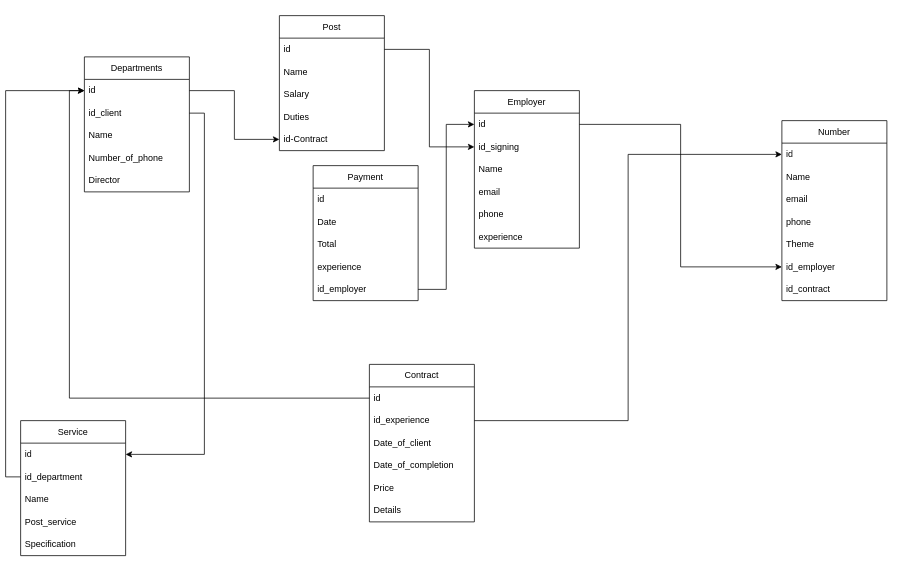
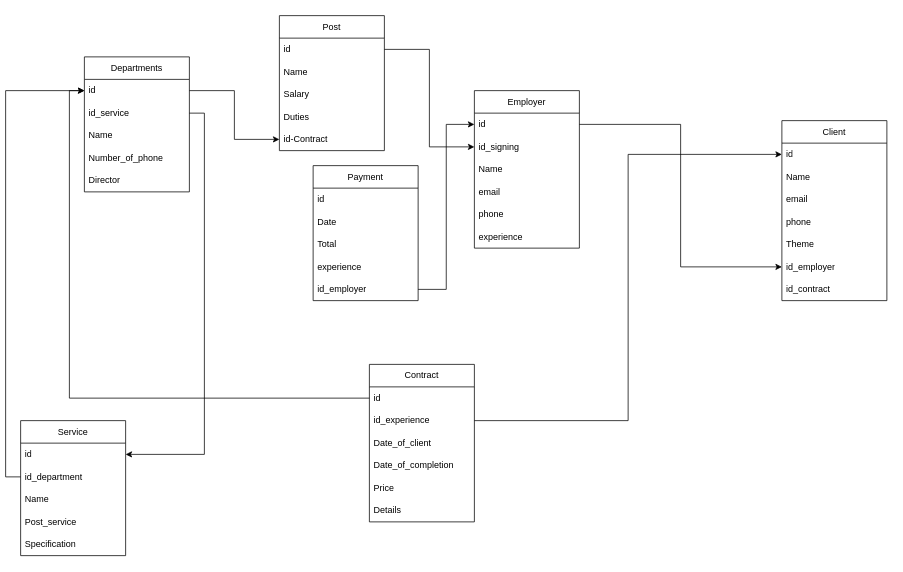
  <mxCell id="0" />
  <mxCell id="1" parent="0" />
  <mxCell id="2" value="Post" style="swimlane;fontStyle=0;childLayout=stackLayout;horizontal=1;startSize=30;horizontalStack=0;resizeParent=1;resizeParentMax=0;resizeLast=0;collapsible=1;marginBottom=0;whiteSpace=wrap;html=1;metaEdit=0;rounded=0;swimlaneLine=1;glass=0;shadow=0;noLabel=0;direction=east;fixDash=0;absoluteArcSize=0;" parent="1" vertex="1"><mxGeometry x="365" y="20" width="140" height="180" as="geometry" /></mxCell>
  <mxCell id="3" value="id" style="text;strokeColor=none;fillColor=none;align=left;verticalAlign=middle;spacingLeft=4;spacingRight=4;overflow=hidden;points=[[0,0.5],[1,0.5]];portConstraint=eastwest;rotatable=0;whiteSpace=wrap;html=1;" parent="2" vertex="1"><mxGeometry y="30" width="140" height="30" as="geometry" /></mxCell>
  <mxCell id="4" value="Name" style="text;strokeColor=none;fillColor=none;align=left;verticalAlign=middle;spacingLeft=4;spacingRight=4;overflow=hidden;points=[[0,0.5],[1,0.5]];portConstraint=eastwest;rotatable=0;whiteSpace=wrap;html=1;" parent="2" vertex="1"><mxGeometry y="60" width="140" height="30" as="geometry" /></mxCell>
  <mxCell id="5" value="Salary" style="text;strokeColor=none;fillColor=none;align=left;verticalAlign=middle;spacingLeft=4;spacingRight=4;overflow=hidden;points=[[0,0.5],[1,0.5]];portConstraint=eastwest;rotatable=0;whiteSpace=wrap;html=1;" parent="2" vertex="1"><mxGeometry y="90" width="140" height="30" as="geometry" /></mxCell>
  <mxCell id="6" value="Duties" style="text;strokeColor=none;fillColor=none;align=left;verticalAlign=middle;spacingLeft=4;spacingRight=4;overflow=hidden;points=[[0,0.5],[1,0.5]];portConstraint=eastwest;rotatable=0;whiteSpace=wrap;html=1;" parent="2" vertex="1"><mxGeometry y="120" width="140" height="30" as="geometry" /></mxCell>
  <mxCell id="7" value="id-Contract" style="text;strokeColor=none;fillColor=none;align=left;verticalAlign=middle;spacingLeft=4;spacingRight=4;overflow=hidden;points=[[0,0.5],[1,0.5]];portConstraint=eastwest;rotatable=0;whiteSpace=wrap;html=1;" parent="2" vertex="1"><mxGeometry y="150" width="140" height="30" as="geometry" /></mxCell>
  <mxCell id="8" value="Departments" style="swimlane;fontStyle=0;childLayout=stackLayout;horizontal=1;startSize=30;horizontalStack=0;resizeParent=1;resizeParentMax=0;resizeLast=0;collapsible=1;marginBottom=0;whiteSpace=wrap;html=1;metaEdit=0;rounded=0;swimlaneLine=1;glass=0;shadow=0;noLabel=0;direction=east;fixDash=0;absoluteArcSize=0;" parent="1" vertex="1"><mxGeometry x="105" y="75" width="140" height="180" as="geometry" /></mxCell>
  <mxCell id="9" value="id" style="text;strokeColor=none;fillColor=none;align=left;verticalAlign=middle;spacingLeft=4;spacingRight=4;overflow=hidden;points=[[0,0.5],[1,0.5]];portConstraint=eastwest;rotatable=0;whiteSpace=wrap;html=1;" parent="8" vertex="1"><mxGeometry y="30" width="140" height="30" as="geometry" /></mxCell>
- <mxCell id="10" value="id_client" style="text;strokeColor=none;fillColor=none;align=left;verticalAlign=middle;spacingLeft=4;spacingRight=4;overflow=hidden;points=[[0,0.5],[1,0.5]];portConstraint=eastwest;rotatable=0;whiteSpace=wrap;html=1;" vertex="1" parent="8"><mxGeometry y="60" width="140" height="30" as="geometry" /></mxCell>
+ <mxCell id="10" value="id_service" style="text;strokeColor=none;fillColor=none;align=left;verticalAlign=middle;spacingLeft=4;spacingRight=4;overflow=hidden;points=[[0,0.5],[1,0.5]];portConstraint=eastwest;rotatable=0;whiteSpace=wrap;html=1;" vertex="1" parent="8"><mxGeometry y="60" width="140" height="30" as="geometry" /></mxCell>
  <mxCell id="11" value="Name" style="text;strokeColor=none;fillColor=none;align=left;verticalAlign=middle;spacingLeft=4;spacingRight=4;overflow=hidden;points=[[0,0.5],[1,0.5]];portConstraint=eastwest;rotatable=0;whiteSpace=wrap;html=1;" parent="8" vertex="1"><mxGeometry y="90" width="140" height="30" as="geometry" /></mxCell>
  <mxCell id="12" value="Number_of_phone" style="text;strokeColor=none;fillColor=none;align=left;verticalAlign=middle;spacingLeft=4;spacingRight=4;overflow=hidden;points=[[0,0.5],[1,0.5]];portConstraint=eastwest;rotatable=0;whiteSpace=wrap;html=1;" parent="8" vertex="1"><mxGeometry y="120" width="140" height="30" as="geometry" /></mxCell>
  <mxCell id="13" value="Director" style="text;strokeColor=none;fillColor=none;align=left;verticalAlign=middle;spacingLeft=4;spacingRight=4;overflow=hidden;points=[[0,0.5],[1,0.5]];portConstraint=eastwest;rotatable=0;whiteSpace=wrap;html=1;" parent="8" vertex="1"><mxGeometry y="150" width="140" height="30" as="geometry" /></mxCell>
  <mxCell id="14" value="Service" style="swimlane;fontStyle=0;childLayout=stackLayout;horizontal=1;startSize=30;horizontalStack=0;resizeParent=1;resizeParentMax=0;resizeLast=0;collapsible=1;marginBottom=0;whiteSpace=wrap;html=1;" parent="1" vertex="1"><mxGeometry x="20" y="560" width="140" height="180" as="geometry" /></mxCell>
  <mxCell id="15" value="id" style="text;strokeColor=none;fillColor=none;align=left;verticalAlign=middle;spacingLeft=4;spacingRight=4;overflow=hidden;points=[[0,0.5],[1,0.5]];portConstraint=eastwest;rotatable=0;whiteSpace=wrap;html=1;" parent="14" vertex="1"><mxGeometry y="30" width="140" height="30" as="geometry" /></mxCell>
  <mxCell id="16" value="id_department" style="text;strokeColor=none;fillColor=none;align=left;verticalAlign=middle;spacingLeft=4;spacingRight=4;overflow=hidden;points=[[0,0.5],[1,0.5]];portConstraint=eastwest;rotatable=0;whiteSpace=wrap;html=1;" vertex="1" parent="14"><mxGeometry y="60" width="140" height="30" as="geometry" /></mxCell>
  <mxCell id="17" value="Name" style="text;strokeColor=none;fillColor=none;align=left;verticalAlign=middle;spacingLeft=4;spacingRight=4;overflow=hidden;points=[[0,0.5],[1,0.5]];portConstraint=eastwest;rotatable=0;whiteSpace=wrap;html=1;" vertex="1" parent="14"><mxGeometry y="90" width="140" height="30" as="geometry" /></mxCell>
  <mxCell id="18" value="Post_service" style="text;strokeColor=none;fillColor=none;align=left;verticalAlign=middle;spacingLeft=4;spacingRight=4;overflow=hidden;points=[[0,0.5],[1,0.5]];portConstraint=eastwest;rotatable=0;whiteSpace=wrap;html=1;" vertex="1" parent="14"><mxGeometry y="120" width="140" height="30" as="geometry" /></mxCell>
  <mxCell id="19" value="Specification" style="text;strokeColor=none;fillColor=none;align=left;verticalAlign=middle;spacingLeft=4;spacingRight=4;overflow=hidden;points=[[0,0.5],[1,0.5]];portConstraint=eastwest;rotatable=0;whiteSpace=wrap;html=1;" vertex="1" parent="14"><mxGeometry y="150" width="140" height="30" as="geometry" /></mxCell>
  <mxCell id="20" value="Contract" style="swimlane;fontStyle=0;childLayout=stackLayout;horizontal=1;startSize=30;horizontalStack=0;resizeParent=1;resizeParentMax=0;resizeLast=0;collapsible=1;marginBottom=0;whiteSpace=wrap;html=1;" parent="1" vertex="1"><mxGeometry x="485" y="485" width="140" height="210" as="geometry" /></mxCell>
  <mxCell id="21" value="id" style="text;strokeColor=none;fillColor=none;align=left;verticalAlign=middle;spacingLeft=4;spacingRight=4;overflow=hidden;points=[[0,0.5],[1,0.5]];portConstraint=eastwest;rotatable=0;whiteSpace=wrap;html=1;" parent="20" vertex="1"><mxGeometry y="30" width="140" height="30" as="geometry" /></mxCell>
  <mxCell id="22" value="id_experience" style="text;strokeColor=none;fillColor=none;align=left;verticalAlign=middle;spacingLeft=4;spacingRight=4;overflow=hidden;points=[[0,0.5],[1,0.5]];portConstraint=eastwest;rotatable=0;whiteSpace=wrap;html=1;" parent="20" vertex="1"><mxGeometry y="60" width="140" height="30" as="geometry" /></mxCell>
  <mxCell id="23" value="Date_of_client" style="text;strokeColor=none;fillColor=none;align=left;verticalAlign=middle;spacingLeft=4;spacingRight=4;overflow=hidden;points=[[0,0.5],[1,0.5]];portConstraint=eastwest;rotatable=0;whiteSpace=wrap;html=1;" parent="20" vertex="1"><mxGeometry y="90" width="140" height="30" as="geometry" /></mxCell>
  <mxCell id="24" value="Date_of_completion" style="text;strokeColor=none;fillColor=none;align=left;verticalAlign=middle;spacingLeft=4;spacingRight=4;overflow=hidden;points=[[0,0.5],[1,0.5]];portConstraint=eastwest;rotatable=0;whiteSpace=wrap;html=1;" vertex="1" parent="20"><mxGeometry y="120" width="140" height="30" as="geometry" /></mxCell>
  <mxCell id="25" value="Price" style="text;strokeColor=none;fillColor=none;align=left;verticalAlign=middle;spacingLeft=4;spacingRight=4;overflow=hidden;points=[[0,0.5],[1,0.5]];portConstraint=eastwest;rotatable=0;whiteSpace=wrap;html=1;" parent="20" vertex="1"><mxGeometry y="150" width="140" height="30" as="geometry" /></mxCell>
  <mxCell id="26" value="Details" style="text;strokeColor=none;fillColor=none;align=left;verticalAlign=middle;spacingLeft=4;spacingRight=4;overflow=hidden;points=[[0,0.5],[1,0.5]];portConstraint=eastwest;rotatable=0;whiteSpace=wrap;html=1;" vertex="1" parent="20"><mxGeometry y="180" width="140" height="30" as="geometry" /></mxCell>
- <mxCell id="27" value="Number" style="swimlane;fontStyle=0;childLayout=stackLayout;horizontal=1;startSize=30;horizontalStack=0;resizeParent=1;resizeParentMax=0;resizeLast=0;collapsible=1;marginBottom=0;whiteSpace=wrap;html=1;metaEdit=0;rounded=0;swimlaneLine=1;glass=0;shadow=0;noLabel=0;direction=east;fixDash=0;absoluteArcSize=0;" vertex="1" parent="1"><mxGeometry x="1035" y="160" width="140" height="240" as="geometry" /></mxCell>
+ <mxCell id="27" value="Client" style="swimlane;fontStyle=0;childLayout=stackLayout;horizontal=1;startSize=30;horizontalStack=0;resizeParent=1;resizeParentMax=0;resizeLast=0;collapsible=1;marginBottom=0;whiteSpace=wrap;html=1;metaEdit=0;rounded=0;swimlaneLine=1;glass=0;shadow=0;noLabel=0;direction=east;fixDash=0;absoluteArcSize=0;" vertex="1" parent="1"><mxGeometry x="1035" y="160" width="140" height="240" as="geometry" /></mxCell>
  <mxCell id="28" value="id" style="text;strokeColor=none;fillColor=none;align=left;verticalAlign=middle;spacingLeft=4;spacingRight=4;overflow=hidden;points=[[0,0.5],[1,0.5]];portConstraint=eastwest;rotatable=0;whiteSpace=wrap;html=1;" vertex="1" parent="27"><mxGeometry y="30" width="140" height="30" as="geometry" /></mxCell>
  <mxCell id="29" value="Name" style="text;strokeColor=none;fillColor=none;align=left;verticalAlign=middle;spacingLeft=4;spacingRight=4;overflow=hidden;points=[[0,0.5],[1,0.5]];portConstraint=eastwest;rotatable=0;whiteSpace=wrap;html=1;" vertex="1" parent="27"><mxGeometry y="60" width="140" height="30" as="geometry" /></mxCell>
  <mxCell id="30" value="email" style="text;strokeColor=none;fillColor=none;align=left;verticalAlign=middle;spacingLeft=4;spacingRight=4;overflow=hidden;points=[[0,0.5],[1,0.5]];portConstraint=eastwest;rotatable=0;whiteSpace=wrap;html=1;" vertex="1" parent="27"><mxGeometry y="90" width="140" height="30" as="geometry" /></mxCell>
  <mxCell id="31" value="phone" style="text;strokeColor=none;fillColor=none;align=left;verticalAlign=middle;spacingLeft=4;spacingRight=4;overflow=hidden;points=[[0,0.5],[1,0.5]];portConstraint=eastwest;rotatable=0;whiteSpace=wrap;html=1;" vertex="1" parent="27"><mxGeometry y="120" width="140" height="30" as="geometry" /></mxCell>
  <mxCell id="32" value="Theme" style="text;strokeColor=none;fillColor=none;align=left;verticalAlign=middle;spacingLeft=4;spacingRight=4;overflow=hidden;points=[[0,0.5],[1,0.5]];portConstraint=eastwest;rotatable=0;whiteSpace=wrap;html=1;" vertex="1" parent="27"><mxGeometry y="150" width="140" height="30" as="geometry" /></mxCell>
  <mxCell id="33" value="id_employer" style="text;strokeColor=none;fillColor=none;align=left;verticalAlign=middle;spacingLeft=4;spacingRight=4;overflow=hidden;points=[[0,0.5],[1,0.5]];portConstraint=eastwest;rotatable=0;whiteSpace=wrap;html=1;" vertex="1" parent="27"><mxGeometry y="180" width="140" height="30" as="geometry" /></mxCell>
  <mxCell id="34" value="id_contract" style="text;strokeColor=none;fillColor=none;align=left;verticalAlign=middle;spacingLeft=4;spacingRight=4;overflow=hidden;points=[[0,0.5],[1,0.5]];portConstraint=eastwest;rotatable=0;whiteSpace=wrap;html=1;" vertex="1" parent="27"><mxGeometry y="210" width="140" height="30" as="geometry" /></mxCell>
  <mxCell id="35" value="Employer" style="swimlane;fontStyle=0;childLayout=stackLayout;horizontal=1;startSize=30;horizontalStack=0;resizeParent=1;resizeParentMax=0;resizeLast=0;collapsible=1;marginBottom=0;whiteSpace=wrap;html=1;metaEdit=0;rounded=0;swimlaneLine=1;glass=0;shadow=0;noLabel=0;direction=east;fixDash=0;absoluteArcSize=0;" vertex="1" parent="1"><mxGeometry x="625" y="120" width="140" height="210" as="geometry" /></mxCell>
  <mxCell id="36" value="id" style="text;strokeColor=none;fillColor=none;align=left;verticalAlign=middle;spacingLeft=4;spacingRight=4;overflow=hidden;points=[[0,0.5],[1,0.5]];portConstraint=eastwest;rotatable=0;whiteSpace=wrap;html=1;" vertex="1" parent="35"><mxGeometry y="30" width="140" height="30" as="geometry" /></mxCell>
  <mxCell id="37" value="id_signing" style="text;strokeColor=none;fillColor=none;align=left;verticalAlign=middle;spacingLeft=4;spacingRight=4;overflow=hidden;points=[[0,0.5],[1,0.5]];portConstraint=eastwest;rotatable=0;whiteSpace=wrap;html=1;" vertex="1" parent="35"><mxGeometry y="60" width="140" height="30" as="geometry" /></mxCell>
  <mxCell id="38" value="Name" style="text;strokeColor=none;fillColor=none;align=left;verticalAlign=middle;spacingLeft=4;spacingRight=4;overflow=hidden;points=[[0,0.5],[1,0.5]];portConstraint=eastwest;rotatable=0;whiteSpace=wrap;html=1;" vertex="1" parent="35"><mxGeometry y="90" width="140" height="30" as="geometry" /></mxCell>
  <mxCell id="39" value="email" style="text;strokeColor=none;fillColor=none;align=left;verticalAlign=middle;spacingLeft=4;spacingRight=4;overflow=hidden;points=[[0,0.5],[1,0.5]];portConstraint=eastwest;rotatable=0;whiteSpace=wrap;html=1;" vertex="1" parent="35"><mxGeometry y="120" width="140" height="30" as="geometry" /></mxCell>
  <mxCell id="40" value="phone" style="text;strokeColor=none;fillColor=none;align=left;verticalAlign=middle;spacingLeft=4;spacingRight=4;overflow=hidden;points=[[0,0.5],[1,0.5]];portConstraint=eastwest;rotatable=0;whiteSpace=wrap;html=1;" vertex="1" parent="35"><mxGeometry y="150" width="140" height="30" as="geometry" /></mxCell>
  <mxCell id="41" value="experience" style="text;strokeColor=none;fillColor=none;align=left;verticalAlign=middle;spacingLeft=4;spacingRight=4;overflow=hidden;points=[[0,0.5],[1,0.5]];portConstraint=eastwest;rotatable=0;whiteSpace=wrap;html=1;" vertex="1" parent="35"><mxGeometry y="180" width="140" height="30" as="geometry" /></mxCell>
  <mxCell id="42" style="edgeStyle=orthogonalEdgeStyle;rounded=0;orthogonalLoop=1;jettySize=auto;html=1;exitX=1;exitY=0.5;exitDx=0;exitDy=0;entryX=0;entryY=0.5;entryDx=0;entryDy=0;" edge="1" parent="1" source="3" target="37"><mxGeometry relative="1" as="geometry" /></mxCell>
  <mxCell id="43" style="edgeStyle=orthogonalEdgeStyle;rounded=0;orthogonalLoop=1;jettySize=auto;html=1;exitX=1;exitY=0.5;exitDx=0;exitDy=0;entryX=0;entryY=0.5;entryDx=0;entryDy=0;" edge="1" parent="1" source="36" target="33"><mxGeometry relative="1" as="geometry" /></mxCell>
  <mxCell id="44" value="Payment" style="swimlane;fontStyle=0;childLayout=stackLayout;horizontal=1;startSize=30;horizontalStack=0;resizeParent=1;resizeParentMax=0;resizeLast=0;collapsible=1;marginBottom=0;whiteSpace=wrap;html=1;metaEdit=0;rounded=0;swimlaneLine=1;glass=0;shadow=0;noLabel=0;direction=east;fixDash=0;absoluteArcSize=0;" vertex="1" parent="1"><mxGeometry x="410" y="220" width="140" height="180" as="geometry" /></mxCell>
  <mxCell id="45" value="id" style="text;strokeColor=none;fillColor=none;align=left;verticalAlign=middle;spacingLeft=4;spacingRight=4;overflow=hidden;points=[[0,0.5],[1,0.5]];portConstraint=eastwest;rotatable=0;whiteSpace=wrap;html=1;" vertex="1" parent="44"><mxGeometry y="30" width="140" height="30" as="geometry" /></mxCell>
  <mxCell id="46" value="Date" style="text;strokeColor=none;fillColor=none;align=left;verticalAlign=middle;spacingLeft=4;spacingRight=4;overflow=hidden;points=[[0,0.5],[1,0.5]];portConstraint=eastwest;rotatable=0;whiteSpace=wrap;html=1;" vertex="1" parent="44"><mxGeometry y="60" width="140" height="30" as="geometry" /></mxCell>
  <mxCell id="47" value="Total" style="text;strokeColor=none;fillColor=none;align=left;verticalAlign=middle;spacingLeft=4;spacingRight=4;overflow=hidden;points=[[0,0.5],[1,0.5]];portConstraint=eastwest;rotatable=0;whiteSpace=wrap;html=1;" vertex="1" parent="44"><mxGeometry y="90" width="140" height="30" as="geometry" /></mxCell>
  <mxCell id="48" value="experience" style="text;strokeColor=none;fillColor=none;align=left;verticalAlign=middle;spacingLeft=4;spacingRight=4;overflow=hidden;points=[[0,0.5],[1,0.5]];portConstraint=eastwest;rotatable=0;whiteSpace=wrap;html=1;" vertex="1" parent="44"><mxGeometry y="120" width="140" height="30" as="geometry" /></mxCell>
  <mxCell id="49" value="id_employer" style="text;strokeColor=none;fillColor=none;align=left;verticalAlign=middle;spacingLeft=4;spacingRight=4;overflow=hidden;points=[[0,0.5],[1,0.5]];portConstraint=eastwest;rotatable=0;whiteSpace=wrap;html=1;" vertex="1" parent="44"><mxGeometry y="150" width="140" height="30" as="geometry" /></mxCell>
  <mxCell id="50" style="edgeStyle=orthogonalEdgeStyle;rounded=0;orthogonalLoop=1;jettySize=auto;html=1;exitX=1;exitY=0.5;exitDx=0;exitDy=0;entryX=0;entryY=0.5;entryDx=0;entryDy=0;" edge="1" parent="1" source="49" target="36"><mxGeometry relative="1" as="geometry" /></mxCell>
  <mxCell id="51" style="edgeStyle=orthogonalEdgeStyle;rounded=0;orthogonalLoop=1;jettySize=auto;html=1;exitX=1;exitY=0.5;exitDx=0;exitDy=0;entryX=0;entryY=0.5;entryDx=0;entryDy=0;" edge="1" parent="1" source="9" target="7"><mxGeometry relative="1" as="geometry" /></mxCell>
  <mxCell id="52" style="edgeStyle=orthogonalEdgeStyle;rounded=0;orthogonalLoop=1;jettySize=auto;html=1;exitX=1;exitY=0.5;exitDx=0;exitDy=0;entryX=0;entryY=0.5;entryDx=0;entryDy=0;" edge="1" parent="1" source="22" target="28"><mxGeometry relative="1" as="geometry" /></mxCell>
  <mxCell id="53" style="edgeStyle=orthogonalEdgeStyle;rounded=0;orthogonalLoop=1;jettySize=auto;html=1;exitX=0;exitY=0.5;exitDx=0;exitDy=0;entryX=0;entryY=0.5;entryDx=0;entryDy=0;" edge="1" parent="1" source="21" target="9"><mxGeometry relative="1" as="geometry" /></mxCell>
  <mxCell id="54" style="edgeStyle=orthogonalEdgeStyle;rounded=0;orthogonalLoop=1;jettySize=auto;html=1;exitX=0;exitY=0.5;exitDx=0;exitDy=0;entryX=0;entryY=0.5;entryDx=0;entryDy=0;" edge="1" parent="1" source="16" target="9"><mxGeometry relative="1" as="geometry" /></mxCell>
  <mxCell id="55" style="edgeStyle=orthogonalEdgeStyle;rounded=0;orthogonalLoop=1;jettySize=auto;html=1;exitX=1;exitY=0.5;exitDx=0;exitDy=0;entryX=1;entryY=0.5;entryDx=0;entryDy=0;" edge="1" parent="1" source="10" target="15"><mxGeometry relative="1" as="geometry" /></mxCell>
